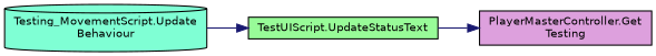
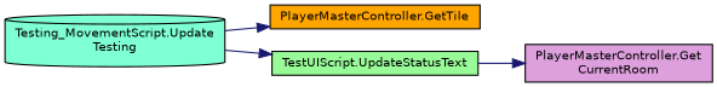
  digraph {
    rankdir=LR
    node [color=black fontname=Helvetica fontsize=10 shape=box style=filled]
    edge [color=midnightblue fontname=Helvetica fontsize=10 labelfontname=Helvetica labelfontsize=10 style=solid]
-   n1 [fillcolor=aquamarine fontcolor=black height=0.2 label="Testing_MovementScript.Update\lBehaviour" shape=cylinder width=0.4]
+   n1 [fillcolor=aquamarine fontcolor=black height=0.2 label="Testing_MovementScript.Update\lTesting" shape=cylinder width=0.4]
+   n2 [fillcolor=orange height=0.2 label="PlayerMasterController.GetTile" width=0.4]
    n3 [fillcolor=palegreen height=0.2 label="TestUIScript.UpdateStatusText" width=0.4]
-   n4 [fillcolor=plum height=0.2 label="PlayerMasterController.Get\lTesting" width=0.4]
+   n4 [fillcolor=plum height=0.2 label="PlayerMasterController.Get\lCurrentRoom" width=0.4]
+   n1 -> n2
    n1 -> n3
    n3 -> n4
  }
